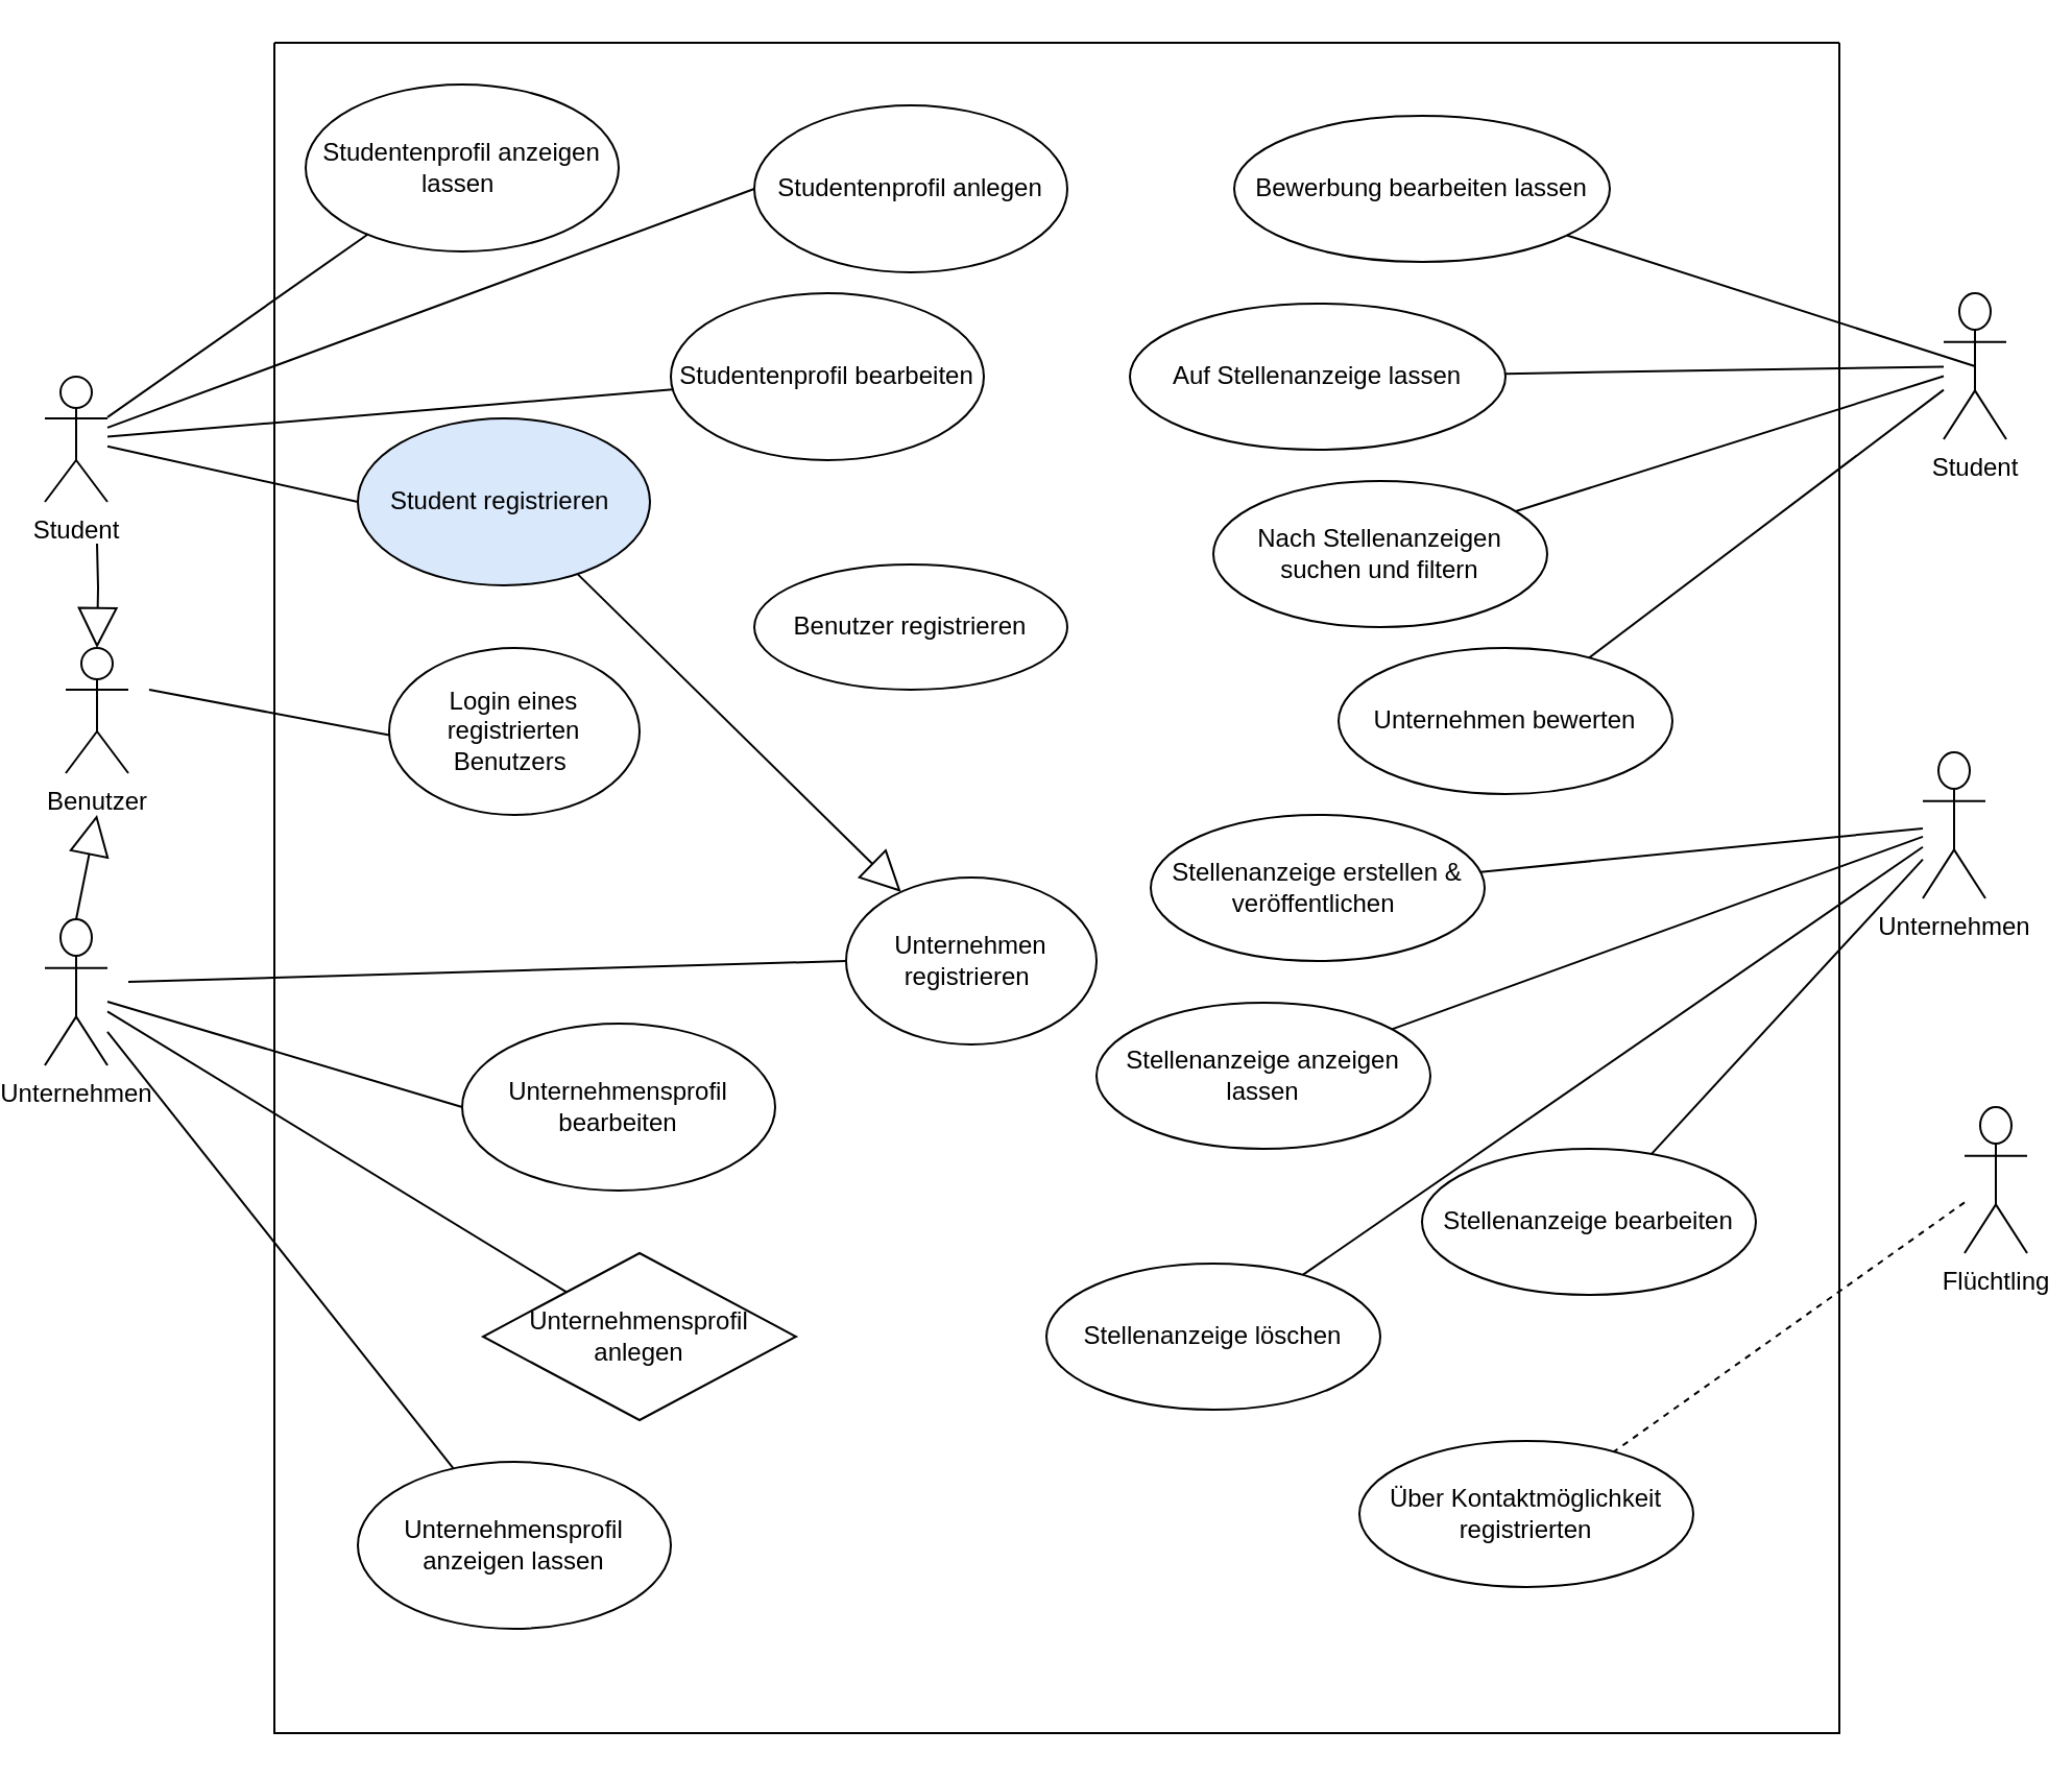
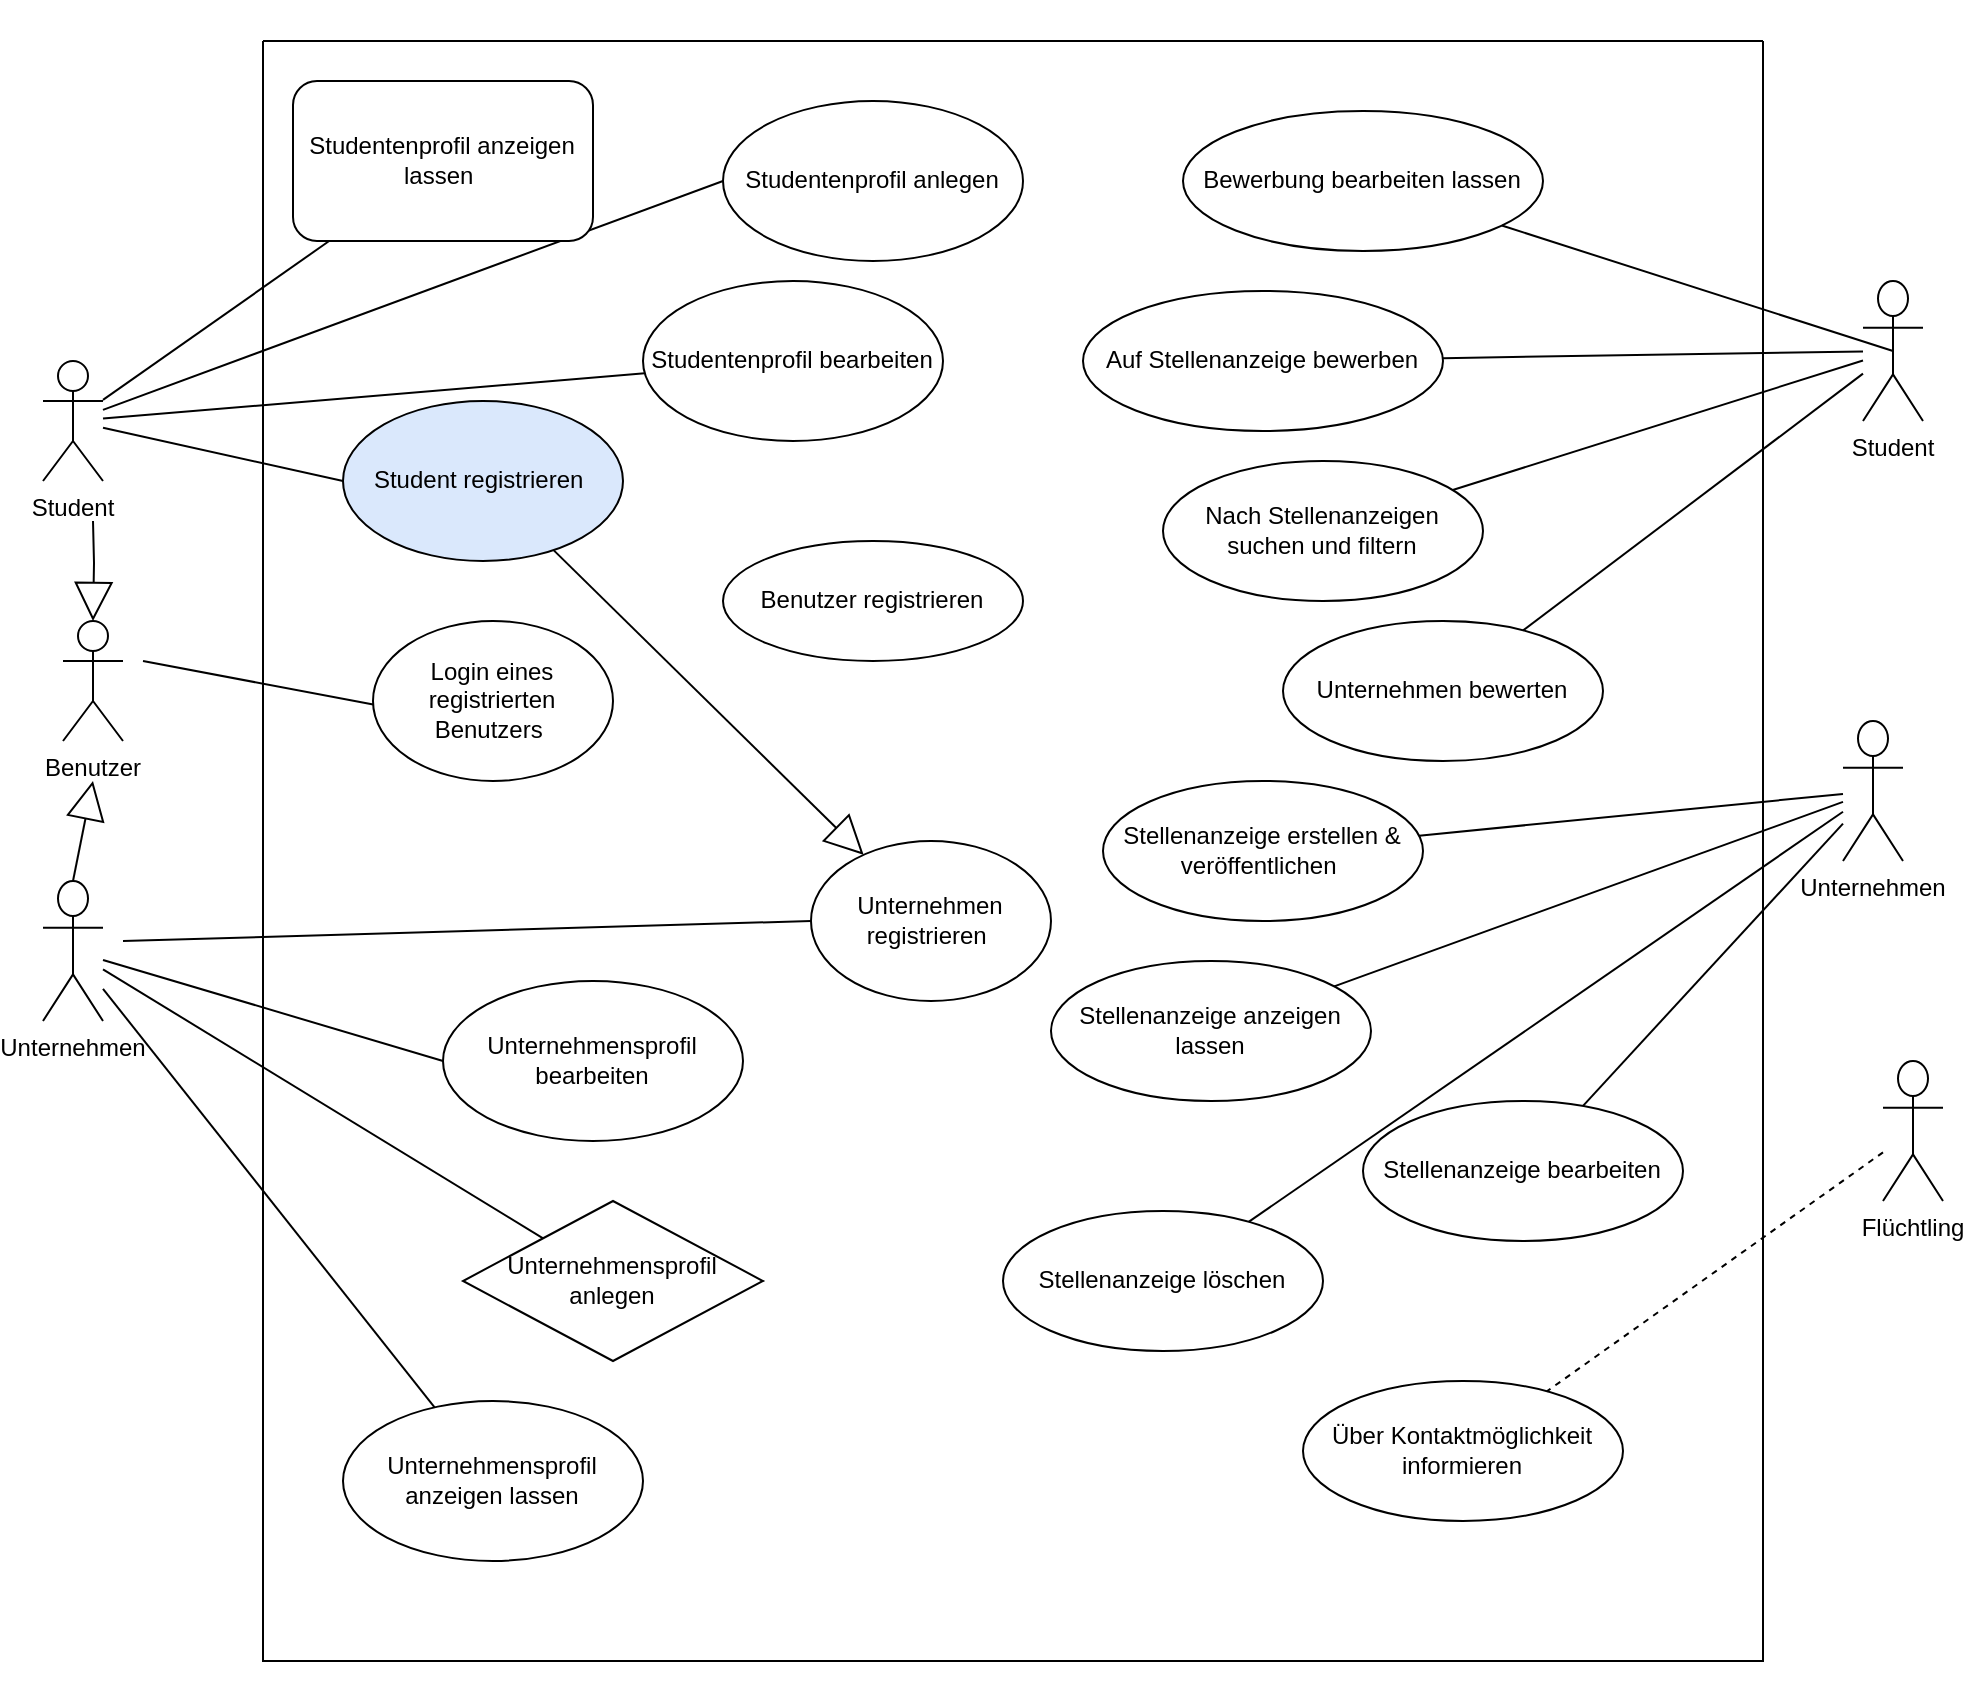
  <mxCell id="0" />
  <mxCell id="1" parent="0" />
  <mxCell id="2" value="" style="edgeStyle=orthogonalEdgeStyle;rounded=0;orthogonalLoop=1;jettySize=auto;html=1;endArrow=block;endFill=0;endSize=17;entryX=0.5;entryY=0;entryDx=0;entryDy=0;entryPerimeter=0;" parent="1" target="7" edge="1"><mxGeometry relative="1" as="geometry"><mxPoint x="45" y="260" as="sourcePoint" /><mxPoint x="45" y="300" as="targetPoint" /></mxGeometry></mxCell>
  <mxCell id="3" style="edgeStyle=none;rounded=0;orthogonalLoop=1;jettySize=auto;html=1;entryX=0;entryY=0.5;entryDx=0;entryDy=0;endArrow=none;endFill=0;" parent="1" source="6" target="22" edge="1"><mxGeometry relative="1" as="geometry" /></mxCell>
  <mxCell id="4" style="edgeStyle=none;rounded=0;orthogonalLoop=1;jettySize=auto;html=1;endArrow=none;endFill=0;" parent="1" source="6" target="26" edge="1"><mxGeometry relative="1" as="geometry" /></mxCell>
  <mxCell id="5" style="edgeStyle=none;rounded=0;orthogonalLoop=1;jettySize=auto;html=1;endArrow=none;endFill=0;" parent="1" source="6" target="27" edge="1"><mxGeometry relative="1" as="geometry" /></mxCell>
  <mxCell id="6" value="Student" style="shape=umlActor;verticalLabelPosition=bottom;verticalAlign=top;html=1;outlineConnect=0;" parent="1" vertex="1"><mxGeometry x="20" y="180" width="30" height="60" as="geometry" /></mxCell>
  <mxCell id="7" value="Benutzer" style="shape=umlActor;verticalLabelPosition=bottom;verticalAlign=top;html=1;outlineConnect=0;" parent="1" vertex="1"><mxGeometry x="30" y="310" width="30" height="60" as="geometry" /></mxCell>
  <mxCell id="8" style="rounded=0;orthogonalLoop=1;jettySize=auto;html=1;endArrow=none;endFill=0;" parent="1" source="11" target="23" edge="1"><mxGeometry relative="1" as="geometry" /></mxCell>
  <mxCell id="9" style="edgeStyle=none;rounded=0;orthogonalLoop=1;jettySize=auto;html=1;endArrow=none;endFill=0;" parent="1" source="11" target="24" edge="1"><mxGeometry relative="1" as="geometry" /></mxCell>
  <mxCell id="10" style="edgeStyle=none;rounded=0;orthogonalLoop=1;jettySize=auto;html=1;entryX=0;entryY=0.5;entryDx=0;entryDy=0;endArrow=none;endFill=0;" parent="1" source="11" target="25" edge="1"><mxGeometry relative="1" as="geometry" /></mxCell>
  <mxCell id="11" value="Unternehmen" style="shape=umlActor;verticalLabelPosition=bottom;verticalAlign=top;html=1;outlineConnect=0;" parent="1" vertex="1"><mxGeometry x="20" y="440" width="30" height="70" as="geometry" /></mxCell>
  <mxCell id="12" value="" style="endArrow=block;html=1;rounded=0;exitX=0.5;exitY=0;exitDx=0;exitDy=0;exitPerimeter=0;endFill=0;endSize=17;" parent="1" source="11" edge="1"><mxGeometry width="50" height="50" relative="1" as="geometry"><mxPoint x="20" y="440" as="sourcePoint" /><mxPoint x="45" y="390" as="targetPoint" /></mxGeometry></mxCell>
  <mxCell id="13" value="" style="endArrow=none;html=1;rounded=0;entryX=0;entryY=0.5;entryDx=0;entryDy=0;" parent="1" target="17" edge="1"><mxGeometry width="50" height="50" relative="1" as="geometry"><mxPoint x="60" y="470" as="sourcePoint" /><mxPoint x="190" y="410" as="targetPoint" /></mxGeometry></mxCell>
  <mxCell id="14" value="" style="endArrow=none;html=1;rounded=0;entryX=0;entryY=0.5;entryDx=0;entryDy=0;" parent="1" source="6" target="18" edge="1"><mxGeometry width="50" height="50" relative="1" as="geometry"><mxPoint x="120" y="260" as="sourcePoint" /><mxPoint x="170" y="210" as="targetPoint" /></mxGeometry></mxCell>
  <mxCell id="15" value="" style="endArrow=none;html=1;rounded=0;endSize=17;entryX=0.001;entryY=0.522;entryDx=0;entryDy=0;entryPerimeter=0;" parent="1" target="21" edge="1"><mxGeometry width="50" height="50" relative="1" as="geometry"><mxPoint x="70" y="330" as="sourcePoint" /><mxPoint x="150" y="360" as="targetPoint" /></mxGeometry></mxCell>
  <mxCell id="16" value="" style="swimlane;startSize=0;" parent="1" vertex="1"><mxGeometry x="130" y="20" width="750" height="810" as="geometry" /></mxCell>
  <mxCell id="17" value="Unternehmen registrieren&amp;nbsp;" style="ellipse;whiteSpace=wrap;html=1;" parent="16" vertex="1"><mxGeometry x="274" y="400" width="120" height="80" as="geometry" /></mxCell>
  <mxCell id="18" value="Student registrieren&amp;nbsp;" style="ellipse;whiteSpace=wrap;html=1;fillColor=#dae8fc;" parent="16" vertex="1"><mxGeometry x="40" y="180" width="140" height="80" as="geometry" /></mxCell>
  <mxCell id="19" value="Benutzer registrieren" style="ellipse;whiteSpace=wrap;html=1;" parent="16" vertex="1"><mxGeometry x="230" y="250" width="150" height="60" as="geometry" /></mxCell>
  <mxCell id="20" value="" style="endArrow=block;html=1;rounded=0;endFill=0;endSize=17;" parent="16" source="18" target="17" edge="1"><mxGeometry width="50" height="50" relative="1" as="geometry"><mxPoint x="290" y="150" as="sourcePoint" /><mxPoint x="230" y="190" as="targetPoint" /></mxGeometry></mxCell>
  <mxCell id="21" value="Login eines registrierten Benutzers&amp;nbsp;" style="ellipse;whiteSpace=wrap;html=1;" parent="16" vertex="1"><mxGeometry x="55" y="290" width="120" height="80" as="geometry" /></mxCell>
  <mxCell id="22" value="Studentenprofil anlegen" style="ellipse;whiteSpace=wrap;html=1;" parent="16" vertex="1"><mxGeometry x="230" y="30" width="150" height="80" as="geometry" /></mxCell>
  <mxCell id="23" value="Unternehmensprofil anlegen" style="rhombus;whiteSpace=wrap;html=1;" parent="16" vertex="1"><mxGeometry x="100" y="580" width="150" height="80" as="geometry" /></mxCell>
  <mxCell id="24" value="Unternehmensprofil anzeigen lassen" style="ellipse;whiteSpace=wrap;html=1;" parent="16" vertex="1"><mxGeometry x="40" y="680" width="150" height="80" as="geometry" /></mxCell>
  <mxCell id="25" value="Unternehmensprofil bearbeiten" style="ellipse;whiteSpace=wrap;html=1;" parent="16" vertex="1"><mxGeometry x="90" y="470" width="150" height="80" as="geometry" /></mxCell>
  <mxCell id="26" value="Studentenprofil bearbeiten" style="ellipse;whiteSpace=wrap;html=1;" parent="16" vertex="1"><mxGeometry x="190" y="120" width="150" height="80" as="geometry" /></mxCell>
- <mxCell id="27" value="Studentenprofil anzeigen lassen&amp;nbsp;" style="ellipse;whiteSpace=wrap;html=1;" parent="16" vertex="1"><mxGeometry x="15" y="20" width="150" height="80" as="geometry" /></mxCell>
+ <mxCell id="27" value="Studentenprofil anzeigen lassen&amp;nbsp;" style="whiteSpace=wrap;html=1;rounded=1;" parent="16" vertex="1"><mxGeometry x="15" y="20" width="150" height="80" as="geometry" /></mxCell>
  <mxCell id="28" value="Stellenanzeige erstellen &amp;amp; veröffentlichen&amp;nbsp;" style="ellipse;whiteSpace=wrap;html=1;" parent="16" vertex="1"><mxGeometry x="420" y="370" width="160" height="70" as="geometry" /></mxCell>
  <mxCell id="29" value="Nach Stellenanzeigen suchen und filtern" style="ellipse;whiteSpace=wrap;html=1;" parent="16" vertex="1"><mxGeometry x="450" y="210" width="160" height="70" as="geometry" /></mxCell>
- <mxCell id="30" value="Auf Stellenanzeige lassen" style="ellipse;whiteSpace=wrap;html=1;" parent="16" vertex="1"><mxGeometry x="410" y="125" width="180" height="70" as="geometry" /></mxCell>
- <mxCell id="31" value="Über Kontaktmöglichkeit registrierten" style="ellipse;whiteSpace=wrap;html=1;" parent="16" vertex="1"><mxGeometry x="520" y="670" width="160" height="70" as="geometry" /></mxCell>
+ <mxCell id="30" value="Auf Stellenanzeige bewerben" style="ellipse;whiteSpace=wrap;html=1;" parent="16" vertex="1"><mxGeometry x="410" y="125" width="180" height="70" as="geometry" /></mxCell>
+ <mxCell id="31" value="Über Kontaktmöglichkeit informieren" style="ellipse;whiteSpace=wrap;html=1;" parent="16" vertex="1"><mxGeometry x="520" y="670" width="160" height="70" as="geometry" /></mxCell>
  <mxCell id="32" value="Stellenanzeige anzeigen lassen" style="ellipse;whiteSpace=wrap;html=1;" parent="16" vertex="1"><mxGeometry x="394" y="460" width="160" height="70" as="geometry" /></mxCell>
  <mxCell id="33" value="Stellenanzeige bearbeiten" style="ellipse;whiteSpace=wrap;html=1;" parent="16" vertex="1"><mxGeometry x="550" y="530" width="160" height="70" as="geometry" /></mxCell>
  <mxCell id="34" value="Stellenanzeige löschen" style="ellipse;whiteSpace=wrap;html=1;" parent="16" vertex="1"><mxGeometry x="370" y="585" width="160" height="70" as="geometry" /></mxCell>
  <mxCell id="35" value="Bewerbung bearbeiten lassen" style="ellipse;whiteSpace=wrap;html=1;" vertex="1" parent="16"><mxGeometry x="460" y="35" width="180" height="70" as="geometry" /></mxCell>
  <mxCell id="36" value="Unternehmen bewerten" style="ellipse;whiteSpace=wrap;html=1;" vertex="1" parent="16"><mxGeometry x="510" y="290" width="160" height="70" as="geometry" /></mxCell>
  <mxCell id="37" style="edgeStyle=none;rounded=0;orthogonalLoop=1;jettySize=auto;html=1;endArrow=none;endFill=0;" parent="1" source="41" target="28" edge="1"><mxGeometry relative="1" as="geometry" /></mxCell>
  <mxCell id="38" style="edgeStyle=none;rounded=0;orthogonalLoop=1;jettySize=auto;html=1;endArrow=none;endFill=0;" parent="1" source="41" target="32" edge="1"><mxGeometry relative="1" as="geometry" /></mxCell>
  <mxCell id="39" style="edgeStyle=none;rounded=0;orthogonalLoop=1;jettySize=auto;html=1;endArrow=none;endFill=0;" parent="1" source="41" target="33" edge="1"><mxGeometry relative="1" as="geometry" /></mxCell>
  <mxCell id="40" style="edgeStyle=none;rounded=0;orthogonalLoop=1;jettySize=auto;html=1;endArrow=none;endFill=0;" parent="1" source="41" target="34" edge="1"><mxGeometry relative="1" as="geometry" /></mxCell>
  <mxCell id="41" value="Unternehmen" style="shape=umlActor;verticalLabelPosition=bottom;verticalAlign=top;html=1;outlineConnect=0;" parent="1" vertex="1"><mxGeometry x="920" y="360" width="30" height="70" as="geometry" /></mxCell>
  <mxCell id="42" style="edgeStyle=none;rounded=0;orthogonalLoop=1;jettySize=auto;html=1;endArrow=none;endFill=0;" parent="1" source="45" target="30" edge="1"><mxGeometry relative="1" as="geometry" /></mxCell>
  <mxCell id="43" style="edgeStyle=none;rounded=0;orthogonalLoop=1;jettySize=auto;html=1;endArrow=none;endFill=0;" parent="1" source="45" target="29" edge="1"><mxGeometry relative="1" as="geometry" /></mxCell>
  <mxCell id="44" style="edgeStyle=none;rounded=0;orthogonalLoop=1;jettySize=auto;html=1;endArrow=none;endFill=0;" edge="1" parent="1" source="45" target="36"><mxGeometry relative="1" as="geometry" /></mxCell>
  <mxCell id="45" value="Student" style="shape=umlActor;verticalLabelPosition=bottom;verticalAlign=top;html=1;outlineConnect=0;" parent="1" vertex="1"><mxGeometry x="930" y="140" width="30" height="70" as="geometry" /></mxCell>
  <mxCell id="46" style="edgeStyle=none;rounded=0;orthogonalLoop=1;jettySize=auto;html=1;endArrow=none;endFill=0;dashed=1;" parent="1" source="47" target="31" edge="1"><mxGeometry relative="1" as="geometry" /></mxCell>
  <mxCell id="47" value="Flüchtling" style="shape=umlActor;verticalLabelPosition=bottom;verticalAlign=top;html=1;outlineConnect=0;" parent="1" vertex="1"><mxGeometry x="940" y="530" width="30" height="70" as="geometry" /></mxCell>
  <mxCell id="48" style="rounded=0;orthogonalLoop=1;jettySize=auto;html=1;entryX=0.5;entryY=0.5;entryDx=0;entryDy=0;entryPerimeter=0;endArrow=none;endFill=0;" edge="1" parent="1" source="35" target="45"><mxGeometry relative="1" as="geometry" /></mxCell>
